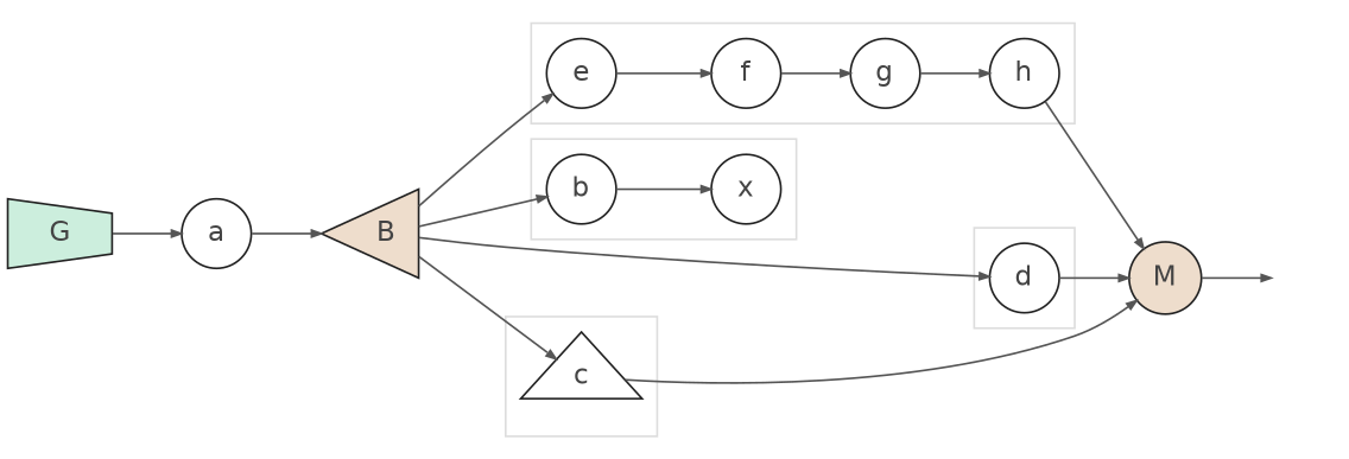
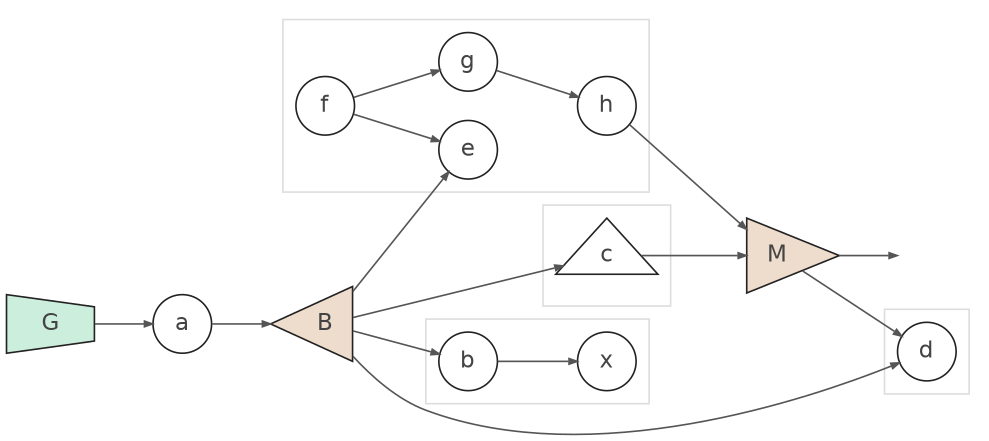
  digraph {
    color="#444444"
    compound=true
    rank=source
    rankdir=LR
    node [color="#222222" fontcolor="#444444" fontname=Helvetica shape=circle]
    edge [arrowsize=0.5 color="#555555"]
    e
    f
    g
    h
    b
    x
    d
    c [shape=triangle]
-   M [fillcolor="#EEDDCC" orientation=270 style=filled]
+   M [fillcolor="#EEDDCC" orientation=270 shape=triangle style=filled]
    G [fillcolor="#CCEEDD" orientation=270 shape=trapezium style=filled]
    a
    B [fillcolor="#EEDDCC" orientation=90 shape=triangle style=filled]
    n13 [color="#ffffff" label=" " style=filled]
    subgraph cluster_1 {
      color="#DDDDDD"
      e
      f
      g
      h
    }
    subgraph cluster_2 {
      color="#DDDDDD"
      b
      x
    }
    subgraph cluster_3 {
      color="#DDDDDD"
      d
    }
    subgraph cluster_4 {
      color="#DDDDDD"
      c
    }
-   e -> f
+   f -> e
    f -> g
    g -> h
    h -> M
    b -> x
-   d -> M
+   M -> d
    c -> M
    M -> n13
    G -> a
    a -> B
    B -> e
    B -> b
    B -> d
    B -> c
  }
